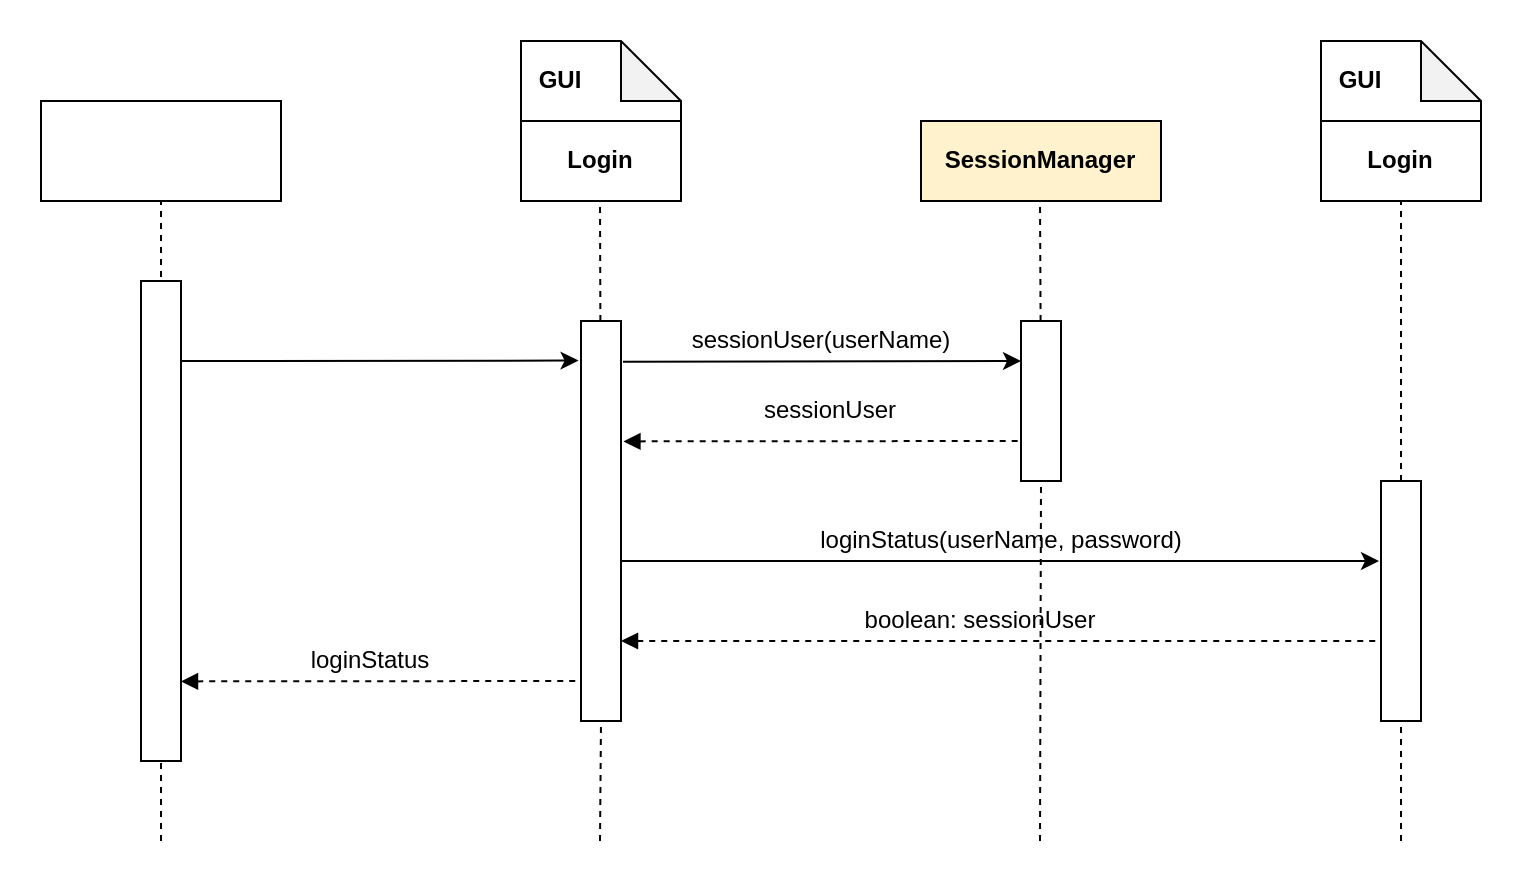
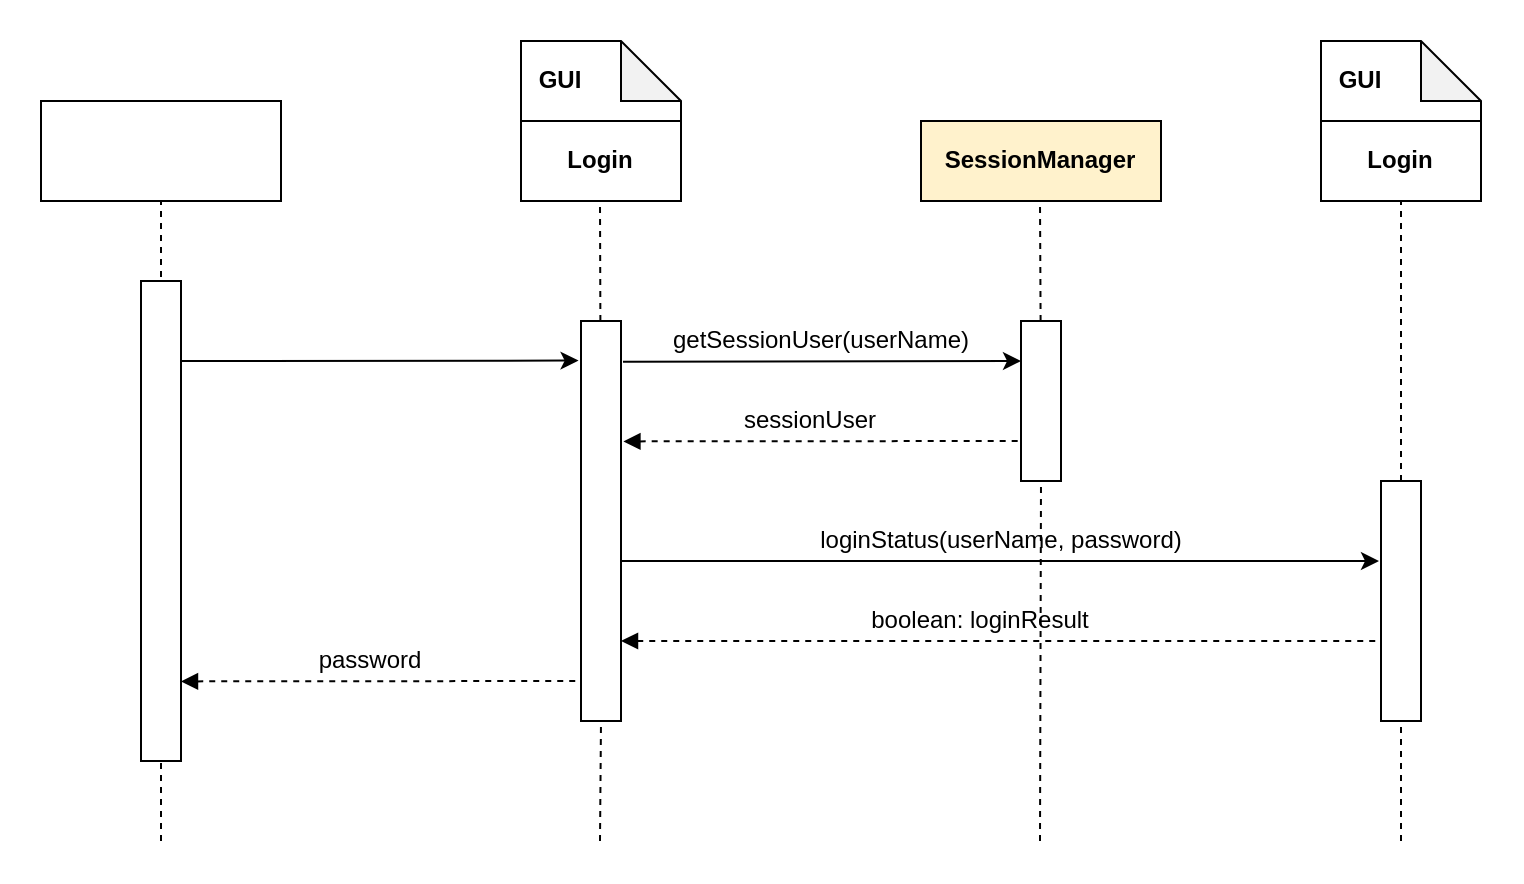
  <mxCell id="0" />
  <mxCell id="1" parent="0" />
  <mxCell id="2" value="" style="rounded=0;whiteSpace=wrap;html=1;fontStyle=1" vertex="1" parent="1"><mxGeometry x="20" y="50" width="120" height="50" as="geometry" /></mxCell>
  <mxCell id="3" value="" style="group" vertex="1" connectable="0" parent="1"><mxGeometry x="260" y="20" width="80" height="80" as="geometry" /></mxCell>
  <mxCell id="4" value="" style="shape=note;whiteSpace=wrap;html=1;backgroundOutline=1;darkOpacity=0.05;" vertex="1" parent="3"><mxGeometry width="80" height="80" as="geometry" /></mxCell>
  <mxCell id="5" value="" style="endArrow=none;html=1;exitX=0;exitY=0.5;exitDx=0;exitDy=0;exitPerimeter=0;entryX=1;entryY=0.5;entryDx=0;entryDy=0;entryPerimeter=0;" edge="1" parent="3" source="4" target="4"><mxGeometry width="50" height="50" relative="1" as="geometry"><mxPoint x="60" y="170" as="sourcePoint" /><mxPoint x="110" y="120" as="targetPoint" /></mxGeometry></mxCell>
  <mxCell id="6" value="Login" style="text;html=1;strokeColor=none;fillColor=none;align=center;verticalAlign=middle;whiteSpace=wrap;rounded=0;fontStyle=1" vertex="1" parent="3"><mxGeometry x="20" y="50" width="40" height="20" as="geometry" /></mxCell>
  <mxCell id="7" value="GUI" style="text;html=1;strokeColor=none;fillColor=none;align=center;verticalAlign=middle;whiteSpace=wrap;rounded=0;fontStyle=1" vertex="1" parent="3"><mxGeometry y="10" width="40" height="20" as="geometry" /></mxCell>
  <mxCell id="8" value="SessionManager" style="rounded=0;whiteSpace=wrap;html=1;fontStyle=1;fillColor=#fff2cc;" vertex="1" parent="1"><mxGeometry x="460" y="60" width="120" height="40" as="geometry" /></mxCell>
  <mxCell id="9" value="" style="endArrow=none;dashed=1;html=1;entryX=0.5;entryY=1;entryDx=0;entryDy=0;" edge="1" parent="1" target="2"><mxGeometry width="50" height="50" relative="1" as="geometry"><mxPoint x="80" y="420" as="sourcePoint" /><mxPoint x="80" y="130" as="targetPoint" /></mxGeometry></mxCell>
  <mxCell id="10" value="" style="endArrow=none;dashed=1;html=1;entryX=0.5;entryY=1;entryDx=0;entryDy=0;" edge="1" parent="1" source="13"><mxGeometry width="50" height="50" relative="1" as="geometry"><mxPoint x="299.5" y="420" as="sourcePoint" /><mxPoint x="299.5" y="100" as="targetPoint" /></mxGeometry></mxCell>
  <mxCell id="11" value="" style="endArrow=none;dashed=1;html=1;entryX=0.5;entryY=1;entryDx=0;entryDy=0;" edge="1" parent="1" source="19"><mxGeometry width="50" height="50" relative="1" as="geometry"><mxPoint x="519.5" y="420" as="sourcePoint" /><mxPoint x="519.5" y="100" as="targetPoint" /></mxGeometry></mxCell>
  <mxCell id="12" value="" style="rounded=0;whiteSpace=wrap;html=1;" vertex="1" parent="1"><mxGeometry x="70" y="140" width="20" height="240" as="geometry" /></mxCell>
  <mxCell id="13" value="" style="rounded=0;whiteSpace=wrap;html=1;" vertex="1" parent="1"><mxGeometry x="290" y="160" width="20" height="200" as="geometry" /></mxCell>
  <mxCell id="14" value="" style="endArrow=none;dashed=1;html=1;entryX=0.5;entryY=1;entryDx=0;entryDy=0;" edge="1" parent="1" target="13"><mxGeometry width="50" height="50" relative="1" as="geometry"><mxPoint x="299.5" y="420" as="sourcePoint" /><mxPoint x="299.5" y="100" as="targetPoint" /></mxGeometry></mxCell>
  <mxCell id="15" value="" style="endArrow=classic;html=1;entryX=-0.061;entryY=0.099;entryDx=0;entryDy=0;entryPerimeter=0;" edge="1" parent="1" target="13"><mxGeometry width="50" height="50" relative="1" as="geometry"><mxPoint x="90" y="180" as="sourcePoint" /><mxPoint x="330" y="200" as="targetPoint" /></mxGeometry></mxCell>
- <mxCell id="16" value="loginStatus" style="text;html=1;strokeColor=none;fillColor=none;align=center;verticalAlign=middle;whiteSpace=wrap;rounded=0;" vertex="1" parent="1"><mxGeometry x="110" y="320" width="150" height="20" as="geometry" /></mxCell>
- <mxCell id="17" value="sessionUser(userName)" style="text;html=1;align=center;verticalAlign=middle;resizable=0;points=[];autosize=1;" vertex="1" parent="1"><mxGeometry x="330" y="160" width="160" height="20" as="geometry" /></mxCell>
+ <mxCell id="16" value="password" style="text;html=1;strokeColor=none;fillColor=none;align=center;verticalAlign=middle;whiteSpace=wrap;rounded=0;" vertex="1" parent="1"><mxGeometry x="110" y="320" width="150" height="20" as="geometry" /></mxCell>
+ <mxCell id="17" value="getSessionUser(userName)" style="text;html=1;align=center;verticalAlign=middle;resizable=0;points=[];autosize=1;" vertex="1" parent="1"><mxGeometry x="330" y="160" width="160" height="20" as="geometry" /></mxCell>
  <mxCell id="18" value="" style="endArrow=classic;html=1;exitX=1.05;exitY=0.102;exitDx=0;exitDy=0;exitPerimeter=0;entryX=0;entryY=0.25;entryDx=0;entryDy=0;" edge="1" parent="1" source="13" target="19"><mxGeometry width="50" height="50" relative="1" as="geometry"><mxPoint x="280" y="250" as="sourcePoint" /><mxPoint x="380" y="180" as="targetPoint" /></mxGeometry></mxCell>
  <mxCell id="19" value="" style="rounded=0;whiteSpace=wrap;html=1;" vertex="1" parent="1"><mxGeometry x="510" y="160" width="20" height="80" as="geometry" /></mxCell>
  <mxCell id="20" value="" style="endArrow=none;dashed=1;html=1;entryX=0.5;entryY=1;entryDx=0;entryDy=0;" edge="1" parent="1" target="19"><mxGeometry width="50" height="50" relative="1" as="geometry"><mxPoint x="519.5" y="420" as="sourcePoint" /><mxPoint x="519.5" y="100" as="targetPoint" /></mxGeometry></mxCell>
  <mxCell id="21" value="" style="endArrow=none;html=1;entryX=-0.061;entryY=0.099;entryDx=0;entryDy=0;entryPerimeter=0;endFill=0;startArrow=block;startFill=1;dashed=1;" edge="1" parent="1"><mxGeometry width="50" height="50" relative="1" as="geometry"><mxPoint x="311.22" y="220.2" as="sourcePoint" /><mxPoint x="510" y="220" as="targetPoint" /></mxGeometry></mxCell>
- <mxCell id="22" value="sessionUser" style="text;html=1;strokeColor=none;fillColor=none;align=center;verticalAlign=middle;whiteSpace=wrap;rounded=0;" vertex="1" parent="1"><mxGeometry x="340" y="195" width="150" height="20" as="geometry" /></mxCell>
+ <mxCell id="22" value="sessionUser" style="text;html=1;strokeColor=none;fillColor=none;align=center;verticalAlign=middle;whiteSpace=wrap;rounded=0;" vertex="1" parent="1"><mxGeometry x="330" y="200" width="150" height="20" as="geometry" /></mxCell>
  <mxCell id="23" value="" style="endArrow=none;dashed=1;html=1;entryX=0.5;entryY=1;entryDx=0;entryDy=0;entryPerimeter=0;" edge="1" parent="1" source="29" target="25"><mxGeometry width="50" height="50" relative="1" as="geometry"><mxPoint x="700" y="420" as="sourcePoint" /><mxPoint x="700" y="110" as="targetPoint" /></mxGeometry></mxCell>
  <mxCell id="24" value="" style="group" vertex="1" connectable="0" parent="1"><mxGeometry x="660" y="20" width="80" height="80" as="geometry" /></mxCell>
  <mxCell id="25" value="" style="shape=note;whiteSpace=wrap;html=1;backgroundOutline=1;darkOpacity=0.05;" vertex="1" parent="24"><mxGeometry width="80" height="80" as="geometry" /></mxCell>
  <mxCell id="26" value="" style="endArrow=none;html=1;exitX=0;exitY=0.5;exitDx=0;exitDy=0;exitPerimeter=0;entryX=1;entryY=0.5;entryDx=0;entryDy=0;entryPerimeter=0;" edge="1" parent="24" source="25" target="25"><mxGeometry width="50" height="50" relative="1" as="geometry"><mxPoint x="60" y="170" as="sourcePoint" /><mxPoint x="110" y="120" as="targetPoint" /></mxGeometry></mxCell>
  <mxCell id="27" value="Login" style="text;html=1;strokeColor=none;fillColor=none;align=center;verticalAlign=middle;whiteSpace=wrap;rounded=0;fontStyle=1" vertex="1" parent="24"><mxGeometry x="20" y="50" width="40" height="20" as="geometry" /></mxCell>
  <mxCell id="28" value="GUI" style="text;html=1;strokeColor=none;fillColor=none;align=center;verticalAlign=middle;whiteSpace=wrap;rounded=0;fontStyle=1" vertex="1" parent="24"><mxGeometry y="10" width="40" height="20" as="geometry" /></mxCell>
  <mxCell id="29" value="" style="rounded=0;whiteSpace=wrap;html=1;" vertex="1" parent="1"><mxGeometry x="690" y="240" width="20" height="120" as="geometry" /></mxCell>
  <mxCell id="30" value="" style="endArrow=none;dashed=1;html=1;entryX=0.5;entryY=1;entryDx=0;entryDy=0;entryPerimeter=0;" edge="1" parent="1" target="29"><mxGeometry width="50" height="50" relative="1" as="geometry"><mxPoint x="700" y="420" as="sourcePoint" /><mxPoint x="700" y="100" as="targetPoint" /></mxGeometry></mxCell>
  <mxCell id="31" value="loginStatus(userName, password)" style="text;html=1;align=center;verticalAlign=middle;resizable=0;points=[];autosize=1;" vertex="1" parent="1"><mxGeometry x="405" y="260" width="190" height="20" as="geometry" /></mxCell>
- <mxCell id="32" value="boolean: sessionUser" style="text;html=1;strokeColor=none;fillColor=none;align=center;verticalAlign=middle;whiteSpace=wrap;rounded=0;" vertex="1" parent="1"><mxGeometry x="415" y="300" width="150" height="20" as="geometry" /></mxCell>
+ <mxCell id="32" value="boolean: loginResult" style="text;html=1;strokeColor=none;fillColor=none;align=center;verticalAlign=middle;whiteSpace=wrap;rounded=0;" vertex="1" parent="1"><mxGeometry x="415" y="300" width="150" height="20" as="geometry" /></mxCell>
  <mxCell id="33" value="" style="endArrow=classic;html=1;exitX=1;exitY=0.6;exitDx=0;exitDy=0;exitPerimeter=0;entryX=0;entryY=0.25;entryDx=0;entryDy=0;endSize=6;" edge="1" parent="1" source="13"><mxGeometry width="50" height="50" relative="1" as="geometry"><mxPoint x="490" y="280.4" as="sourcePoint" /><mxPoint x="689" y="280" as="targetPoint" /></mxGeometry></mxCell>
  <mxCell id="34" value="" style="endArrow=none;html=1;entryX=-0.061;entryY=0.099;entryDx=0;entryDy=0;entryPerimeter=0;endFill=0;startArrow=block;startFill=1;dashed=1;exitX=1;exitY=0.8;exitDx=0;exitDy=0;exitPerimeter=0;" edge="1" parent="1" source="13"><mxGeometry width="50" height="50" relative="1" as="geometry"><mxPoint x="490.22" y="320.2" as="sourcePoint" /><mxPoint x="689" y="320" as="targetPoint" /></mxGeometry></mxCell>
  <mxCell id="35" value="" style="endArrow=none;html=1;entryX=-0.061;entryY=0.099;entryDx=0;entryDy=0;entryPerimeter=0;endFill=0;startArrow=block;startFill=1;dashed=1;" edge="1" parent="1"><mxGeometry width="50" height="50" relative="1" as="geometry"><mxPoint x="90" y="340.2" as="sourcePoint" /><mxPoint x="288.78" y="340" as="targetPoint" /></mxGeometry></mxCell>
